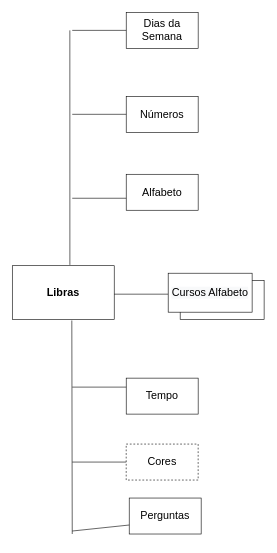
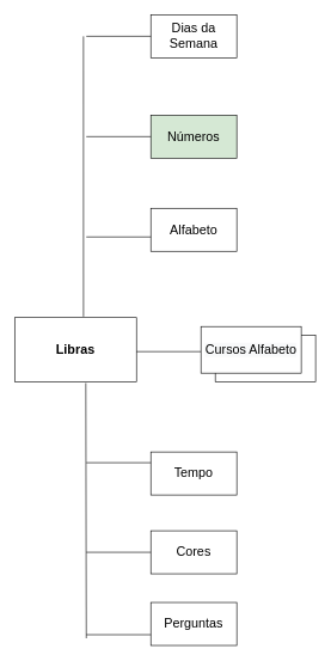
  <mxCell id="0" />
  <mxCell id="1" parent="0" />
  <mxCell id="2" value="" style="rounded=0;whiteSpace=wrap;html=1;sketch=0;fontSize=18;" vertex="1" parent="1"><mxGeometry x="300" y="467.5" width="140" height="65" as="geometry" /></mxCell>
  <mxCell id="3" value="&lt;b&gt;&lt;font style=&quot;font-size: 18px&quot;&gt;Libras&lt;/font&gt;&lt;/b&gt;" style="rounded=0;whiteSpace=wrap;html=1;sketch=0;" vertex="1" parent="1"><mxGeometry x="20" y="442.5" width="170" height="90" as="geometry" /></mxCell>
  <mxCell id="4" value="Alfabeto" style="rounded=0;whiteSpace=wrap;html=1;sketch=0;fontSize=18;" vertex="1" parent="1"><mxGeometry x="210" y="290" width="120" height="60" as="geometry" /></mxCell>
- <mxCell id="5" value="Números" style="rounded=0;whiteSpace=wrap;html=1;sketch=0;fontSize=18;" vertex="1" parent="1"><mxGeometry x="210" y="160" width="120" height="60" as="geometry" /></mxCell>
+ <mxCell id="5" value="Números" style="rounded=0;whiteSpace=wrap;html=1;sketch=0;fontSize=18;fillColor=#d5e8d4;" vertex="1" parent="1"><mxGeometry x="210" y="160" width="120" height="60" as="geometry" /></mxCell>
  <mxCell id="6" value="Dias da Semana" style="rounded=0;whiteSpace=wrap;html=1;sketch=0;fontSize=18;" vertex="1" parent="1"><mxGeometry x="210" y="20" width="120" height="60" as="geometry" /></mxCell>
  <mxCell id="7" value="Tempo" style="rounded=0;whiteSpace=wrap;html=1;sketch=0;fontSize=18;" vertex="1" parent="1"><mxGeometry x="210" y="630" width="120" height="60" as="geometry" /></mxCell>
- <mxCell id="8" value="Cores" style="rounded=0;whiteSpace=wrap;html=1;sketch=0;fontSize=18;dashed=1;" vertex="1" parent="1"><mxGeometry x="210" y="740" width="120" height="60" as="geometry" /></mxCell>
- <mxCell id="9" value="Perguntas" style="rounded=0;whiteSpace=wrap;html=1;sketch=0;fontSize=18;" vertex="1" parent="1"><mxGeometry x="215" y="830" width="120" height="60" as="geometry" /></mxCell>
+ <mxCell id="8" value="Cores" style="rounded=0;whiteSpace=wrap;html=1;sketch=0;fontSize=18;" vertex="1" parent="1"><mxGeometry x="210" y="740" width="120" height="60" as="geometry" /></mxCell>
+ <mxCell id="9" value="Perguntas" style="rounded=0;whiteSpace=wrap;html=1;sketch=0;fontSize=18;" vertex="1" parent="1"><mxGeometry x="210" y="840" width="120" height="60" as="geometry" /></mxCell>
  <mxCell id="10" value="" style="endArrow=none;html=1;rounded=1;sketch=0;fontSize=18;curved=0;exitX=0.565;exitY=-0.015;exitDx=0;exitDy=0;exitPerimeter=0;" edge="1" parent="1" source="3"><mxGeometry width="50" height="50" relative="1" as="geometry"><mxPoint x="240" y="430" as="sourcePoint" /><mxPoint x="116" y="50" as="targetPoint" /></mxGeometry></mxCell>
  <mxCell id="11" value="" style="endArrow=none;html=1;rounded=1;sketch=0;fontSize=18;curved=0;entryX=0.584;entryY=1.015;entryDx=0;entryDy=0;entryPerimeter=0;" edge="1" parent="1" target="3"><mxGeometry width="50" height="50" relative="1" as="geometry"><mxPoint x="120" y="890" as="sourcePoint" /><mxPoint x="120" y="570" as="targetPoint" /></mxGeometry></mxCell>
  <mxCell id="12" value="" style="endArrow=none;html=1;rounded=1;sketch=0;fontSize=18;curved=0;exitX=0;exitY=0.5;exitDx=0;exitDy=0;" edge="1" parent="1" source="6"><mxGeometry width="50" height="50" relative="1" as="geometry"><mxPoint x="390" y="530" as="sourcePoint" /><mxPoint x="120" y="50" as="targetPoint" /></mxGeometry></mxCell>
  <mxCell id="13" value="" style="endArrow=none;html=1;rounded=1;sketch=0;fontSize=18;curved=0;exitX=0;exitY=0.5;exitDx=0;exitDy=0;" edge="1" parent="1" source="5"><mxGeometry width="50" height="50" relative="1" as="geometry"><mxPoint x="390" y="530" as="sourcePoint" /><mxPoint x="120" y="190" as="targetPoint" /></mxGeometry></mxCell>
  <mxCell id="14" value="" style="endArrow=none;html=1;rounded=1;sketch=0;fontSize=18;curved=0;" edge="1" parent="1"><mxGeometry width="50" height="50" relative="1" as="geometry"><mxPoint x="210" y="330" as="sourcePoint" /><mxPoint x="120" y="330" as="targetPoint" /></mxGeometry></mxCell>
  <mxCell id="15" value="" style="endArrow=none;html=1;rounded=1;sketch=0;fontSize=18;curved=0;entryX=0;entryY=0.25;entryDx=0;entryDy=0;" edge="1" parent="1" target="7"><mxGeometry width="50" height="50" relative="1" as="geometry"><mxPoint x="120" y="645" as="sourcePoint" /><mxPoint x="190" y="640" as="targetPoint" /></mxGeometry></mxCell>
  <mxCell id="16" value="" style="endArrow=none;html=1;rounded=1;sketch=0;fontSize=18;curved=0;entryX=0;entryY=0.75;entryDx=0;entryDy=0;" edge="1" parent="1" target="9"><mxGeometry width="50" height="50" relative="1" as="geometry"><mxPoint x="120" y="885" as="sourcePoint" /><mxPoint x="190" y="830" as="targetPoint" /></mxGeometry></mxCell>
  <mxCell id="17" value="" style="endArrow=none;html=1;rounded=1;sketch=0;fontSize=18;curved=0;entryX=0;entryY=0.5;entryDx=0;entryDy=0;" edge="1" parent="1" target="8"><mxGeometry width="50" height="50" relative="1" as="geometry"><mxPoint x="120" y="770" as="sourcePoint" /><mxPoint x="190" y="740" as="targetPoint" /></mxGeometry></mxCell>
  <mxCell id="18" value="" style="endArrow=none;html=1;rounded=1;sketch=0;fontSize=18;curved=0;" edge="1" parent="1"><mxGeometry width="50" height="50" relative="1" as="geometry"><mxPoint x="280" y="490" as="sourcePoint" /><mxPoint x="190" y="490" as="targetPoint" /></mxGeometry></mxCell>
  <mxCell id="19" value="&#10;&#10;&lt;span style=&quot;color: rgb(0, 0, 0); font-family: helvetica; font-size: 18px; font-style: normal; font-weight: 400; letter-spacing: normal; text-align: center; text-indent: 0px; text-transform: none; word-spacing: 0px; background-color: rgb(248, 249, 250); display: inline; float: none;&quot;&gt;Cursos Alfabeto&lt;/span&gt;&#10;&#10;" style="rounded=0;whiteSpace=wrap;html=1;sketch=0;fontSize=18;" vertex="1" parent="1"><mxGeometry x="280" y="455" width="140" height="65" as="geometry" /></mxCell>
